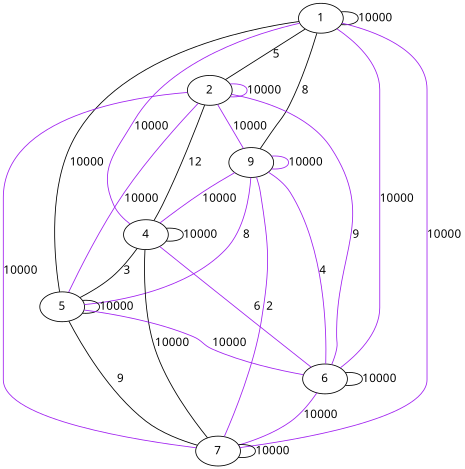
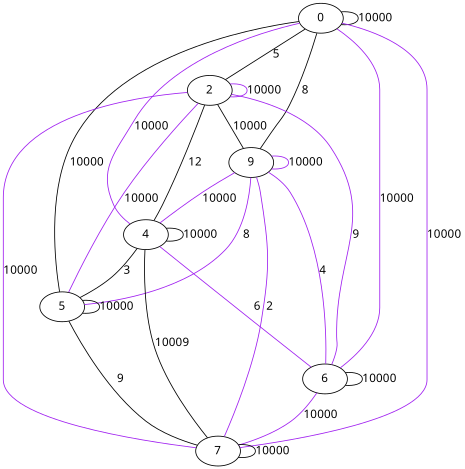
  graph {
    fontname="Noto Sans"
    node [fontname="Noto Sans"]
    edge [color=purple fontname="Noto Sans"]
-   1
+   1 [label=0]
    2
    n3 [label=9]
    4
    5
    6
    7
    1 -- 1 [color=black label=10000]
    1 -- 2 [color=black label=5]
    1 -- n3 [color=black label=8]
    1 -- 4 [label=10000]
    1 -- 5 [color=black label=10000]
    1 -- 6 [label=10000]
    1 -- 7 [label=10000]
    2 -- 2 [label=10000]
-   2 -- n3 [label=10000]
+   2 -- n3 [color=black label=10000]
    2 -- 4 [color=black label=12]
    2 -- 5 [label=10000]
    2 -- 6 [label=9]
    2 -- 7 [label=10000]
    n3 -- n3 [label=10000]
    n3 -- 4 [label=10000]
    n3 -- 5 [label=8]
    n3 -- 6 [label=4]
    n3 -- 7 [label=2]
    4 -- 4 [color=black label=10000]
    4 -- 5 [color=black label=3]
    4 -- 6 [label=6]
-   4 -- 7 [color=black label=10000]
+   4 -- 7 [color=black label=10009]
    5 -- 5 [color=black label=10000]
-   5 -- 6 [label=10000]
    5 -- 7 [color=black label=9]
    6 -- 6 [color=black label=10000]
    6 -- 7 [label=10000]
    7 -- 7 [color=black label=10000]
  }
